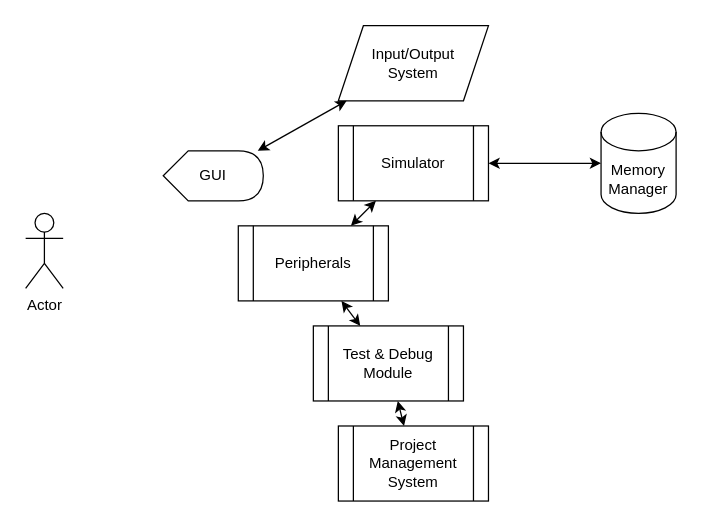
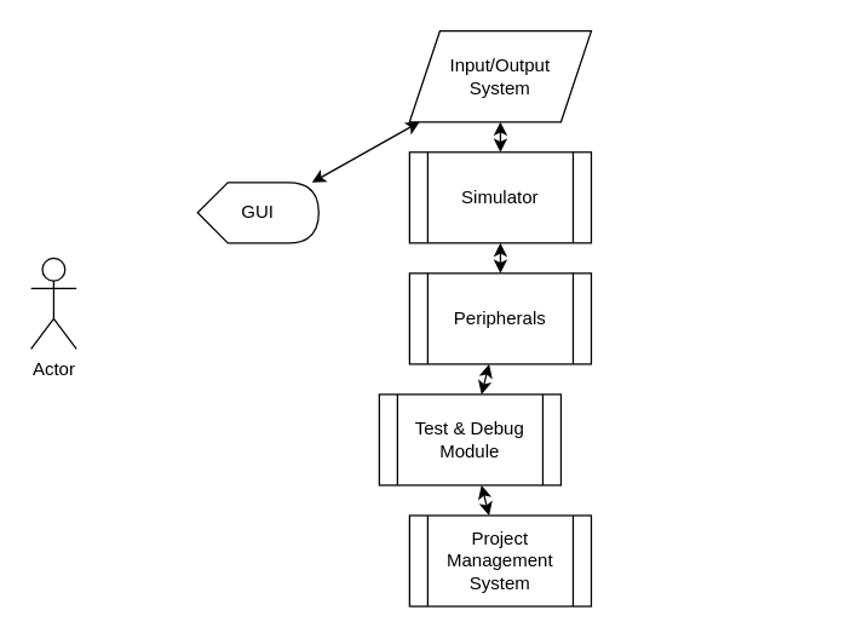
  <mxCell id="0" />
  <mxCell id="1" parent="0" />
  <mxCell id="2" value="Actor" style="shape=umlActor;verticalLabelPosition=bottom;verticalAlign=top;html=1;outlineConnect=0;" vertex="1" parent="1"><mxGeometry x="20" y="170" width="30" height="60" as="geometry" /></mxCell>
  <mxCell id="3" value="GUI" style="shape=display;whiteSpace=wrap;html=1;" vertex="1" parent="1"><mxGeometry x="130" y="120" width="80" height="40" as="geometry" /></mxCell>
  <mxCell id="4" value="Input/Output&lt;div&gt;System&lt;/div&gt;" style="shape=parallelogram;perimeter=parallelogramPerimeter;whiteSpace=wrap;html=1;fixedSize=1;" vertex="1" parent="1"><mxGeometry x="270" y="20" width="120" height="60" as="geometry" /></mxCell>
  <mxCell id="5" value="" style="endArrow=classic;startArrow=classic;html=1;rounded=0;" edge="1" parent="1" source="3" target="4"><mxGeometry width="50" height="50" relative="1" as="geometry"><mxPoint x="320" y="300" as="sourcePoint" /><mxPoint x="370" y="250" as="targetPoint" /></mxGeometry></mxCell>
  <mxCell id="6" value="Simulator" style="shape=process;whiteSpace=wrap;html=1;backgroundOutline=1;" vertex="1" parent="1"><mxGeometry x="270" y="100" width="120" height="60" as="geometry" /></mxCell>
- <mxCell id="7" value="Memory&lt;div&gt;Manager&lt;/div&gt;" style="shape=cylinder3;whiteSpace=wrap;html=1;boundedLbl=1;backgroundOutline=1;size=15;" vertex="1" parent="1"><mxGeometry x="480" y="90" width="60" height="80" as="geometry" /></mxCell>
- <mxCell id="9" value="" style="endArrow=classic;startArrow=classic;html=1;rounded=0;" edge="1" parent="1" source="6" target="7"><mxGeometry width="50" height="50" relative="1" as="geometry"><mxPoint x="320" y="300" as="sourcePoint" /><mxPoint x="370" y="250" as="targetPoint" /></mxGeometry></mxCell>
- <mxCell id="10" value="Peripherals" style="shape=process;whiteSpace=wrap;html=1;backgroundOutline=1;" vertex="1" parent="1"><mxGeometry x="190" y="180" width="120" height="60" as="geometry" /></mxCell>
+ <mxCell id="8" value="" style="endArrow=classic;startArrow=classic;html=1;rounded=0;" edge="1" parent="1" source="6" target="4"><mxGeometry width="50" height="50" relative="1" as="geometry"><mxPoint x="320" y="300" as="sourcePoint" /><mxPoint x="370" y="250" as="targetPoint" /></mxGeometry></mxCell>
+ <mxCell id="10" value="Peripherals" style="shape=process;whiteSpace=wrap;html=1;backgroundOutline=1;" vertex="1" parent="1"><mxGeometry x="270" y="180" width="120" height="60" as="geometry" /></mxCell>
  <mxCell id="11" value="Project Management&lt;div&gt;System&lt;/div&gt;" style="shape=process;whiteSpace=wrap;html=1;backgroundOutline=1;" vertex="1" parent="1"><mxGeometry x="270" y="340" width="120" height="60" as="geometry" /></mxCell>
  <mxCell id="12" value="Test &amp;amp; Debug&lt;div&gt;Module&lt;/div&gt;" style="shape=process;whiteSpace=wrap;html=1;backgroundOutline=1;" vertex="1" parent="1"><mxGeometry x="250" y="260" width="120" height="60" as="geometry" /></mxCell>
  <mxCell id="13" value="" style="endArrow=classic;startArrow=classic;html=1;rounded=0;" edge="1" parent="1" source="10" target="6"><mxGeometry width="50" height="50" relative="1" as="geometry"><mxPoint x="320" y="300" as="sourcePoint" /><mxPoint x="370" y="250" as="targetPoint" /></mxGeometry></mxCell>
  <mxCell id="14" value="" style="endArrow=classic;startArrow=classic;html=1;rounded=0;" edge="1" parent="1" source="12" target="10"><mxGeometry width="50" height="50" relative="1" as="geometry"><mxPoint x="320" y="300" as="sourcePoint" /><mxPoint x="370" y="250" as="targetPoint" /></mxGeometry></mxCell>
  <mxCell id="15" value="" style="endArrow=classic;startArrow=classic;html=1;rounded=0;" edge="1" parent="1" source="12" target="11"><mxGeometry width="50" height="50" relative="1" as="geometry"><mxPoint x="320" y="300" as="sourcePoint" /><mxPoint x="370" y="250" as="targetPoint" /></mxGeometry></mxCell>
